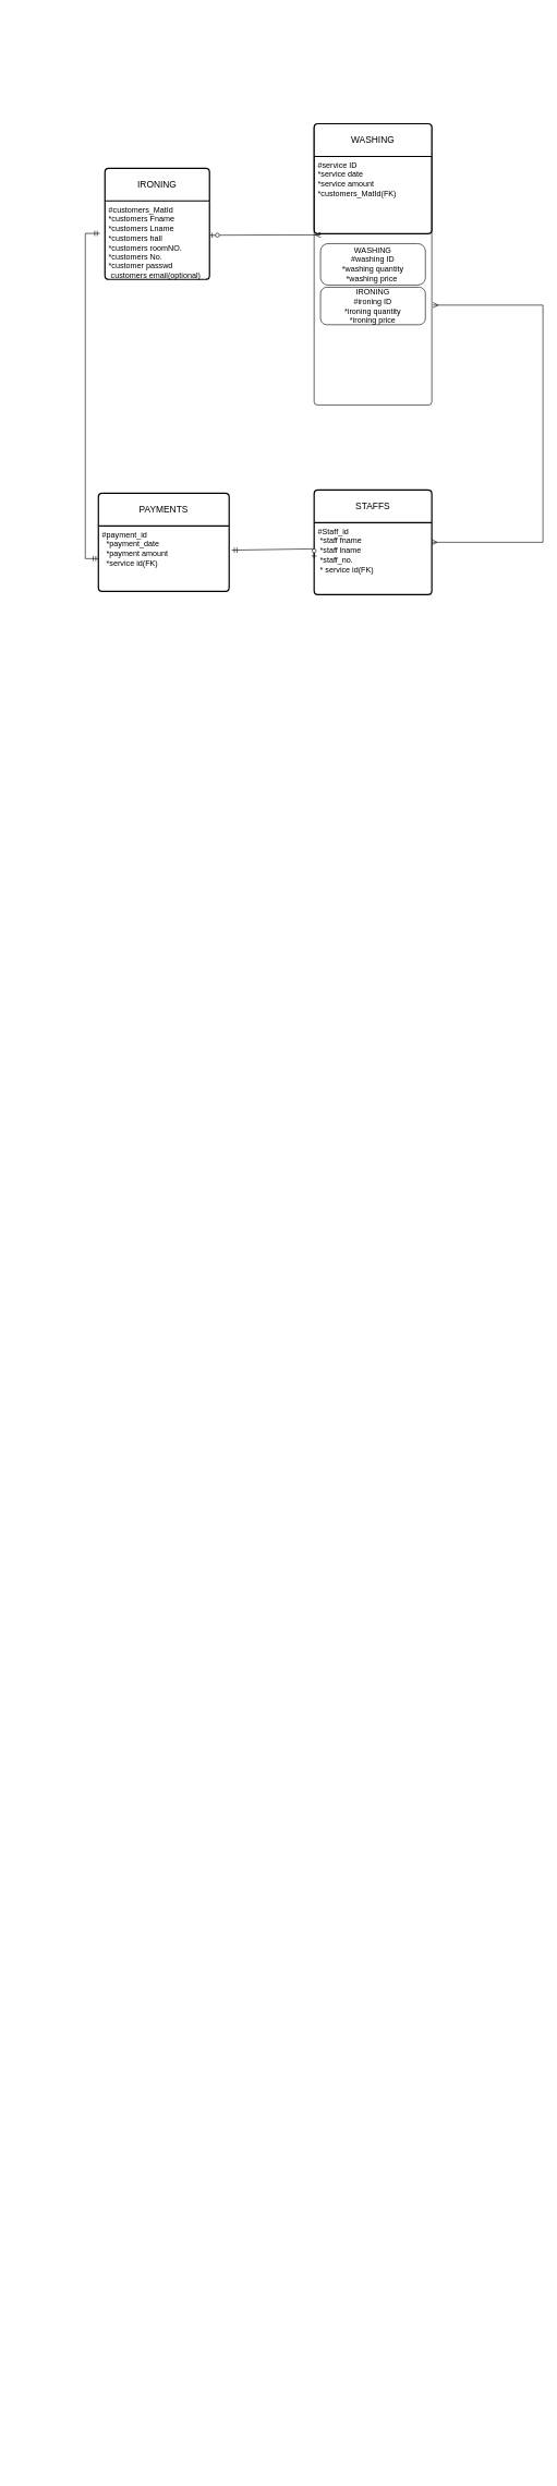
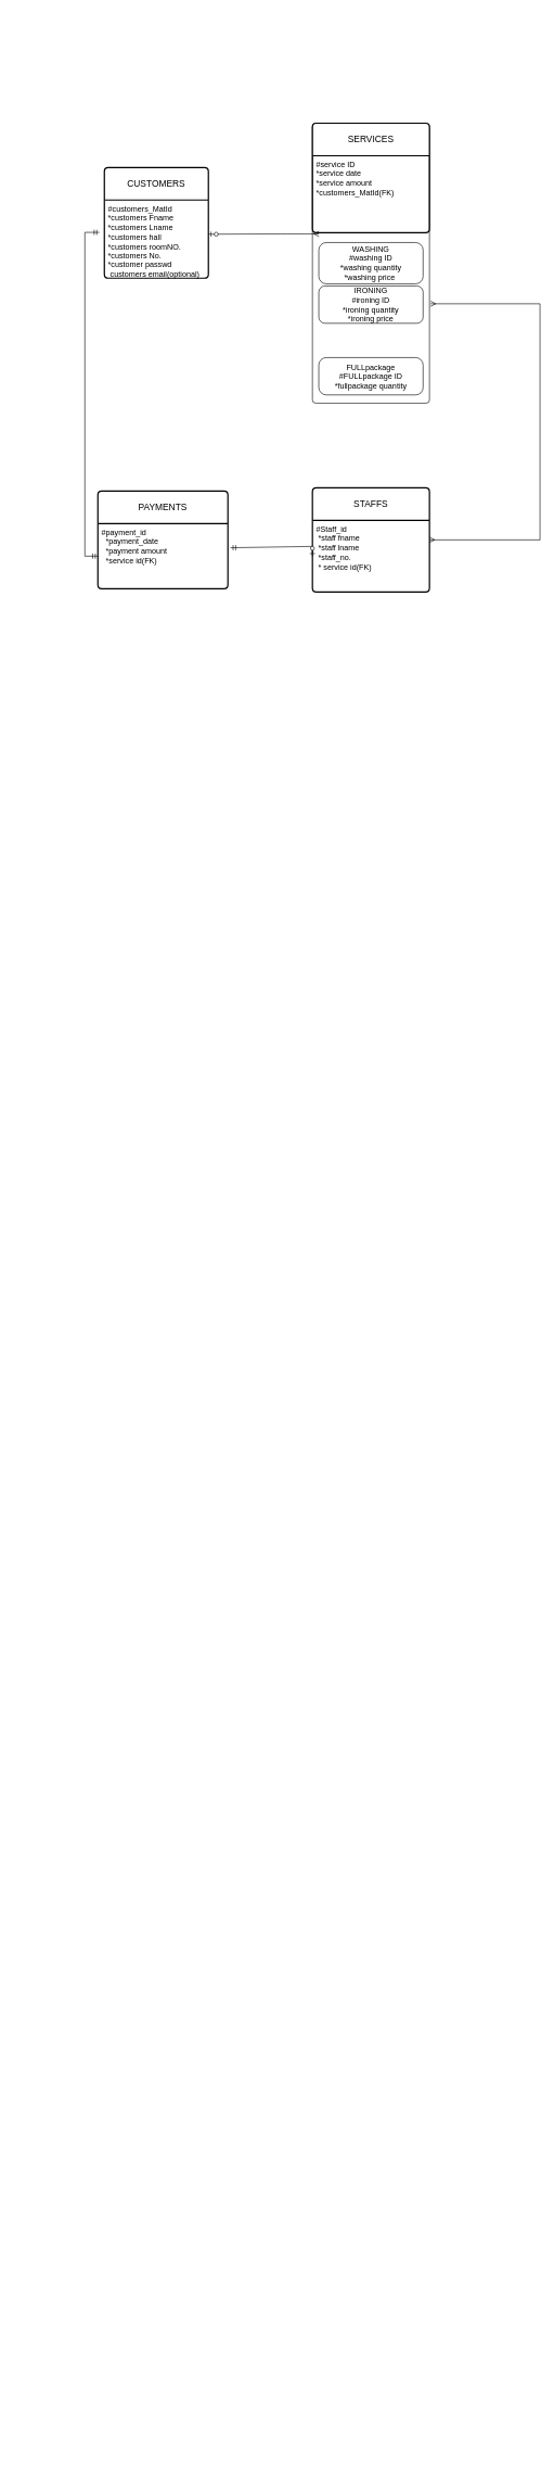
  <mxCell id="0" />
  <mxCell id="1" parent="0" />
- <mxCell id="2" value="IRONING" style="swimlane;childLayout=stackLayout;horizontal=1;startSize=50;horizontalStack=0;rounded=1;fontSize=14;fontStyle=0;strokeWidth=2;resizeParent=0;resizeLast=1;shadow=0;dashed=0;align=center;arcSize=4;whiteSpace=wrap;html=1;" parent="1" vertex="1"><mxGeometry x="160" y="256" width="160" height="170" as="geometry" /></mxCell>
+ <mxCell id="2" value="CUSTOMERS" style="swimlane;childLayout=stackLayout;horizontal=1;startSize=50;horizontalStack=0;rounded=1;fontSize=14;fontStyle=0;strokeWidth=2;resizeParent=0;resizeLast=1;shadow=0;dashed=0;align=center;arcSize=4;whiteSpace=wrap;html=1;" parent="1" vertex="1"><mxGeometry x="160" y="256" width="160" height="170" as="geometry" /></mxCell>
  <mxCell id="3" value="#customers_MatId&lt;br&gt;*customers Fname&lt;br&gt;*customers Lname&amp;nbsp;&lt;br&gt;*customers hall&lt;br&gt;*customers roomNO.&lt;br style=&quot;border-color: var(--border-color);&quot;&gt;&lt;span style=&quot;&quot;&gt;*customers No.&lt;br&gt;&lt;/span&gt;*customer passwd&lt;br style=&quot;border-color: var(--border-color);&quot;&gt;&lt;span style=&quot;&quot;&gt;&amp;nbsp;customers email(optional)&lt;/span&gt;" style="align=left;strokeColor=none;fillColor=none;spacingLeft=4;fontSize=12;verticalAlign=top;resizable=0;rotatable=0;part=1;html=1;" parent="2" vertex="1"><mxGeometry y="50" width="160" height="120" as="geometry" /></mxCell>
  <mxCell id="4" value="" style="rounded=1;absoluteArcSize=1;html=1;arcSize=10;direction=south;" parent="1" vertex="1"><mxGeometry x="480" y="188" width="180" height="430" as="geometry" /></mxCell>
  <mxCell id="5" value="" style="html=1;shape=mxgraph.er.anchor;whiteSpace=wrap;" parent="4" vertex="1"><mxGeometry y="-167.222" width="180" height="430.0" as="geometry" /></mxCell>
  <mxCell id="6" value="WASHING&lt;br&gt;#washing ID&lt;br&gt;*washing quantity&lt;br&gt;*washing price&amp;nbsp;" style="rounded=1;absoluteArcSize=1;html=1;arcSize=23;whiteSpace=wrap;points=[];strokeColor=inherit;fillColor=inherit;direction=south;" parent="4" vertex="1"><mxGeometry x="9.79" y="183.323" width="160.412" height="63.353" as="geometry" /></mxCell>
  <mxCell id="7" value="IRONING&lt;br&gt;#ironing ID&lt;br&gt;*ironing quantity&lt;br&gt;*ironing price" style="rounded=1;absoluteArcSize=1;html=1;arcSize=19;whiteSpace=wrap;points=[];strokeColor=inherit;fillColor=inherit;direction=south;" parent="4" vertex="1"><mxGeometry x="9.79" y="250" width="160.412" height="57.333" as="geometry" /></mxCell>
- <mxCell id="8" value="WASHING" style="swimlane;childLayout=stackLayout;horizontal=1;startSize=50;horizontalStack=0;rounded=1;fontSize=14;fontStyle=0;strokeWidth=2;resizeParent=0;resizeLast=1;shadow=0;dashed=0;align=center;arcSize=4;whiteSpace=wrap;html=1;" parent="4" vertex="1"><mxGeometry width="180" height="168.261" as="geometry" /></mxCell>
+ <mxCell id="8" value="SERVICES" style="swimlane;childLayout=stackLayout;horizontal=1;startSize=50;horizontalStack=0;rounded=1;fontSize=14;fontStyle=0;strokeWidth=2;resizeParent=0;resizeLast=1;shadow=0;dashed=0;align=center;arcSize=4;whiteSpace=wrap;html=1;" parent="4" vertex="1"><mxGeometry width="180" height="168.261" as="geometry" /></mxCell>
  <mxCell id="9" value="#service ID&lt;br&gt;*service date&amp;nbsp;&lt;br&gt;*service amount&lt;br&gt;*customers_MatId(FK)" style="align=left;strokeColor=none;fillColor=none;spacingLeft=4;fontSize=12;verticalAlign=top;resizable=0;rotatable=0;part=1;html=1;" parent="8" vertex="1"><mxGeometry y="50" width="180" height="118.261" as="geometry" /></mxCell>
+ <mxCell id="10" value="FULLpackage&lt;br&gt;#FULLpackage ID&lt;br&gt;*fullpackage quantity" style="rounded=1;absoluteArcSize=1;html=1;arcSize=23;whiteSpace=wrap;points=[];strokeColor=inherit;fillColor=inherit;direction=south;" parent="4" vertex="1"><mxGeometry x="9.79" y="359.997" width="160.412" height="57.333" as="geometry" /></mxCell>
  <mxCell id="11" value="STAFFS" style="swimlane;childLayout=stackLayout;horizontal=1;startSize=50;horizontalStack=0;rounded=1;fontSize=14;fontStyle=0;strokeWidth=2;resizeParent=0;resizeLast=1;shadow=0;dashed=0;align=center;arcSize=4;whiteSpace=wrap;html=1;" parent="1" vertex="1"><mxGeometry x="480" y="748" width="180" height="160" as="geometry" /></mxCell>
  <mxCell id="12" value="#Staff_id&lt;br&gt;&amp;nbsp;*staff fname&lt;br&gt;&amp;nbsp;*staff lname&lt;br&gt;&amp;nbsp;*staff_no.&lt;br&gt;&amp;nbsp;* service id(FK)" style="align=left;strokeColor=none;fillColor=none;spacingLeft=4;fontSize=12;verticalAlign=top;resizable=0;rotatable=0;part=1;html=1;" parent="11" vertex="1"><mxGeometry y="50" width="180" height="110" as="geometry" /></mxCell>
  <mxCell id="13" value="PAYMENTS" style="swimlane;childLayout=stackLayout;horizontal=1;startSize=50;horizontalStack=0;rounded=1;fontSize=14;fontStyle=0;strokeWidth=2;resizeParent=0;resizeLast=1;shadow=0;dashed=0;align=center;arcSize=4;whiteSpace=wrap;html=1;" parent="1" vertex="1"><mxGeometry y="753" width="200" height="150" as="geometry" x="150" /></mxCell>
  <mxCell id="14" value="#payment_id&lt;br&gt;&amp;nbsp; *payment_date&lt;br&gt;&amp;nbsp; *payment amount&lt;br&gt;&amp;nbsp; *service id(FK)" style="align=left;strokeColor=none;fillColor=none;spacingLeft=4;fontSize=12;verticalAlign=top;resizable=0;rotatable=0;part=1;html=1;" parent="13" vertex="1"><mxGeometry y="50" width="200" height="100" as="geometry" /></mxCell>
  <mxCell id="15" value="" style="fontSize=12;html=1;endArrow=ERzeroToOne;endFill=1;rounded=0;entryX=1;entryY=0.25;entryDx=0;entryDy=0;" parent="1" edge="1"><mxGeometry width="100" height="100" relative="1" as="geometry"><mxPoint x="430" y="358" as="sourcePoint" /><mxPoint x="320" y="358.5" as="targetPoint" /></mxGeometry></mxCell>
  <mxCell id="16" value="" style="fontSize=12;html=1;endArrow=ERmany;rounded=0;" parent="1" edge="1"><mxGeometry width="100" height="100" relative="1" as="geometry"><mxPoint x="430" y="358" as="sourcePoint" /><mxPoint x="490" y="358" as="targetPoint" /></mxGeometry></mxCell>
  <mxCell id="17" value="" style="edgeStyle=elbowEdgeStyle;fontSize=12;html=1;endArrow=ERmandOne;startArrow=ERmandOne;rounded=0;entryX=-0.048;entryY=0.414;entryDx=0;entryDy=0;entryPerimeter=0;" parent="1" source="14" target="3" edge="1"><mxGeometry width="100" height="100" relative="1" as="geometry"><mxPoint x="140" y="3798" as="sourcePoint" /><mxPoint x="170" y="3388" as="targetPoint" /><Array as="points"><mxPoint x="130" y="3618" /><mxPoint x="90" y="3778" /><mxPoint x="20" y="3568" /></Array></mxGeometry></mxCell>
  <mxCell id="18" value="" style="fontSize=12;html=1;endArrow=ERzeroToOne;startArrow=ERmandOne;rounded=0;entryX=0;entryY=0.5;entryDx=0;entryDy=0;exitX=1.02;exitY=0.371;exitDx=0;exitDy=0;exitPerimeter=0;" parent="1" source="14" target="12" edge="1"><mxGeometry width="100" height="100" relative="1" as="geometry"><mxPoint x="360" y="3948" as="sourcePoint" /><mxPoint x="460" y="3848" as="targetPoint" /><Array as="points"><mxPoint x="480" y="838" /></Array></mxGeometry></mxCell>
  <mxCell id="19" value="" style="edgeStyle=elbowEdgeStyle;fontSize=12;html=1;endArrow=ERmany;startArrow=ERmany;rounded=0;entryX=0.645;entryY=-0.009;entryDx=0;entryDy=0;entryPerimeter=0;exitX=1;exitY=0.5;exitDx=0;exitDy=0;" parent="1" source="11" target="4" edge="1"><mxGeometry width="100" height="100" relative="1" as="geometry"><mxPoint x="910" y="3898" as="sourcePoint" /><mxPoint x="880" y="3568" as="targetPoint" /><Array as="points"><mxPoint x="830" y="538" /><mxPoint x="770" y="3748" /><mxPoint x="800" y="3718" /></Array></mxGeometry></mxCell>
